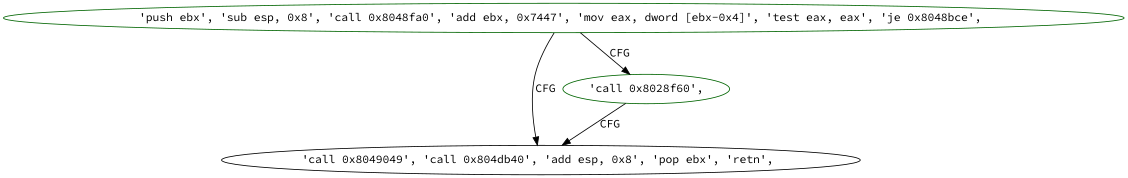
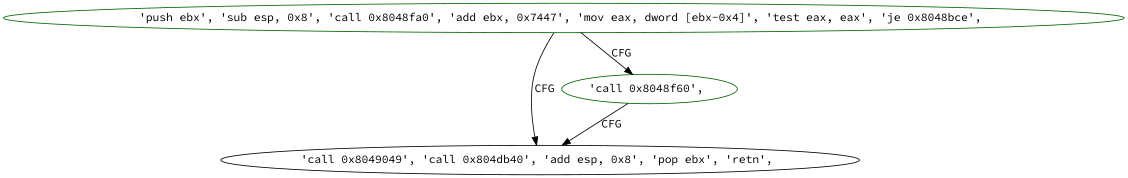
  digraph {
    fontname="Source Code Pro"
    node [color=darkgreen fontname="Source Code Pro"]
    edge [color=black fontname="Source Code Pro"]
    n1 [label="'push ebx', 'sub esp, 0x8', 'call 0x8048fa0', 'add ebx, 0x7447', 'mov eax, dword [ebx-0x4]', 'test eax, eax', 'je 0x8048bce', "]
    n2 [label="'call 0x8049049', 'call 0x804db40', 'add esp, 0x8', 'pop ebx', 'retn', " color=black]
-   n3 [label="'call 0x8028f60',"]
+   n3 [label="'call 0x8048f60', "]
    n1 -> n2 [label=CFG]
    n1 -> n3 [label=CFG]
    n3 -> n2 [label=CFG]
  }
